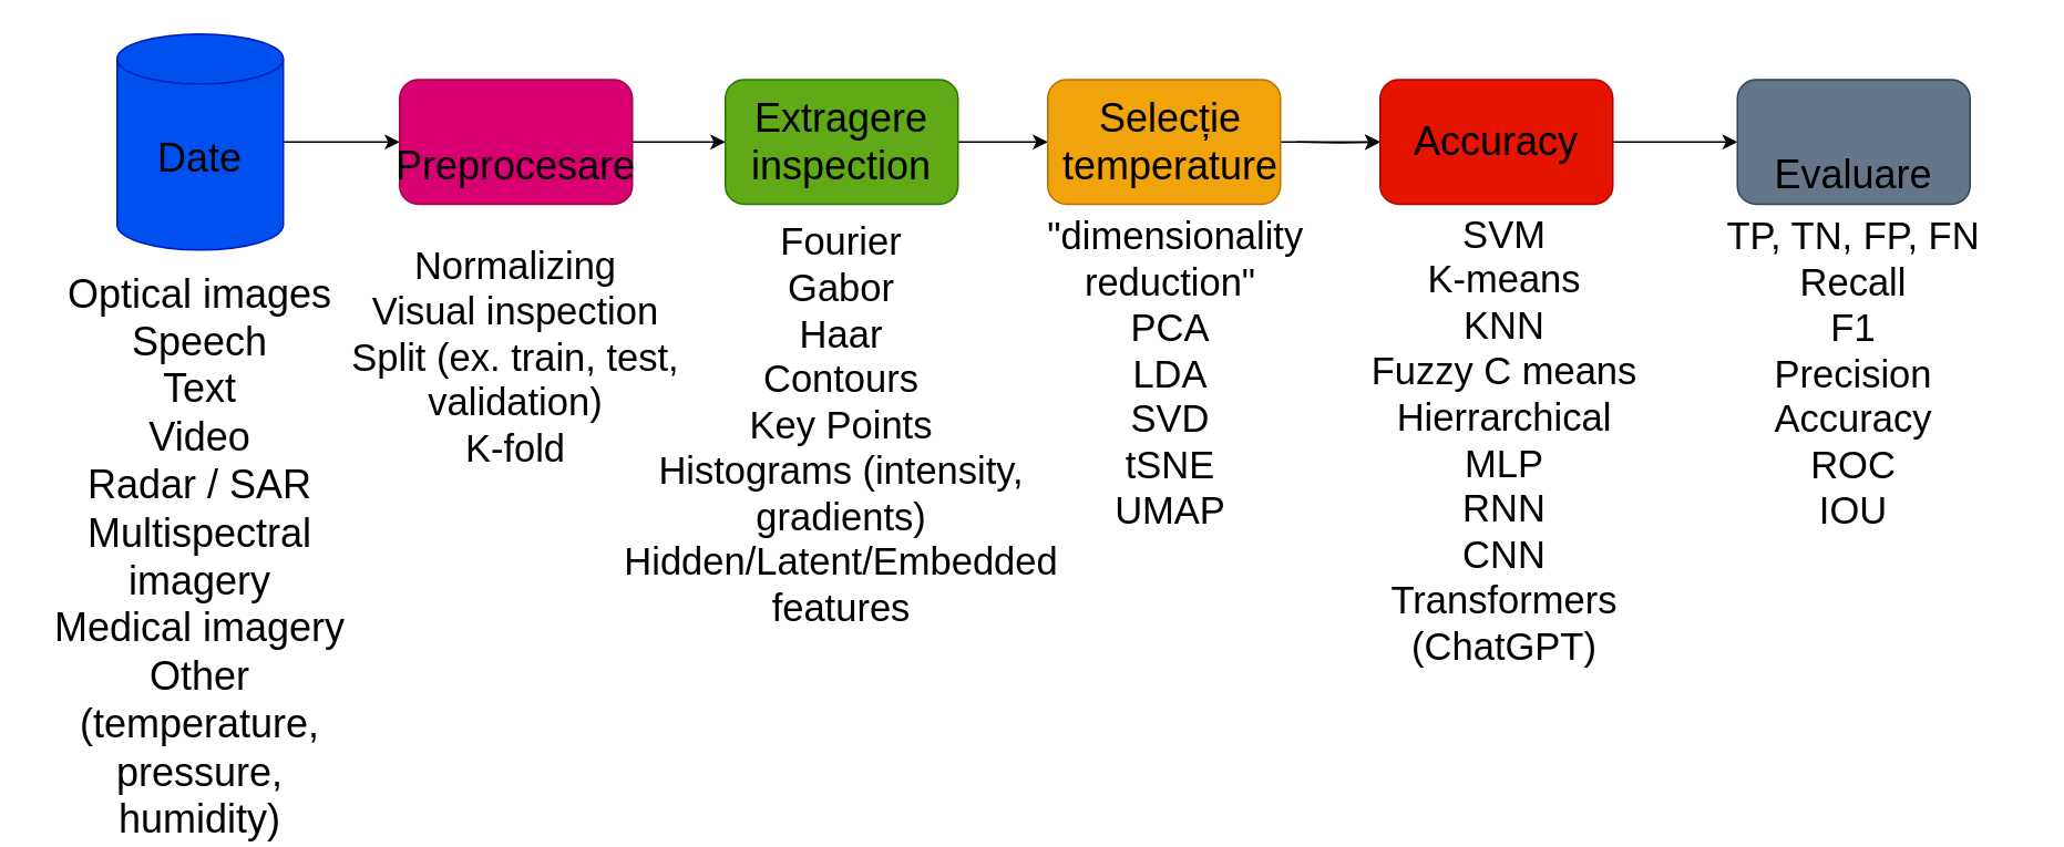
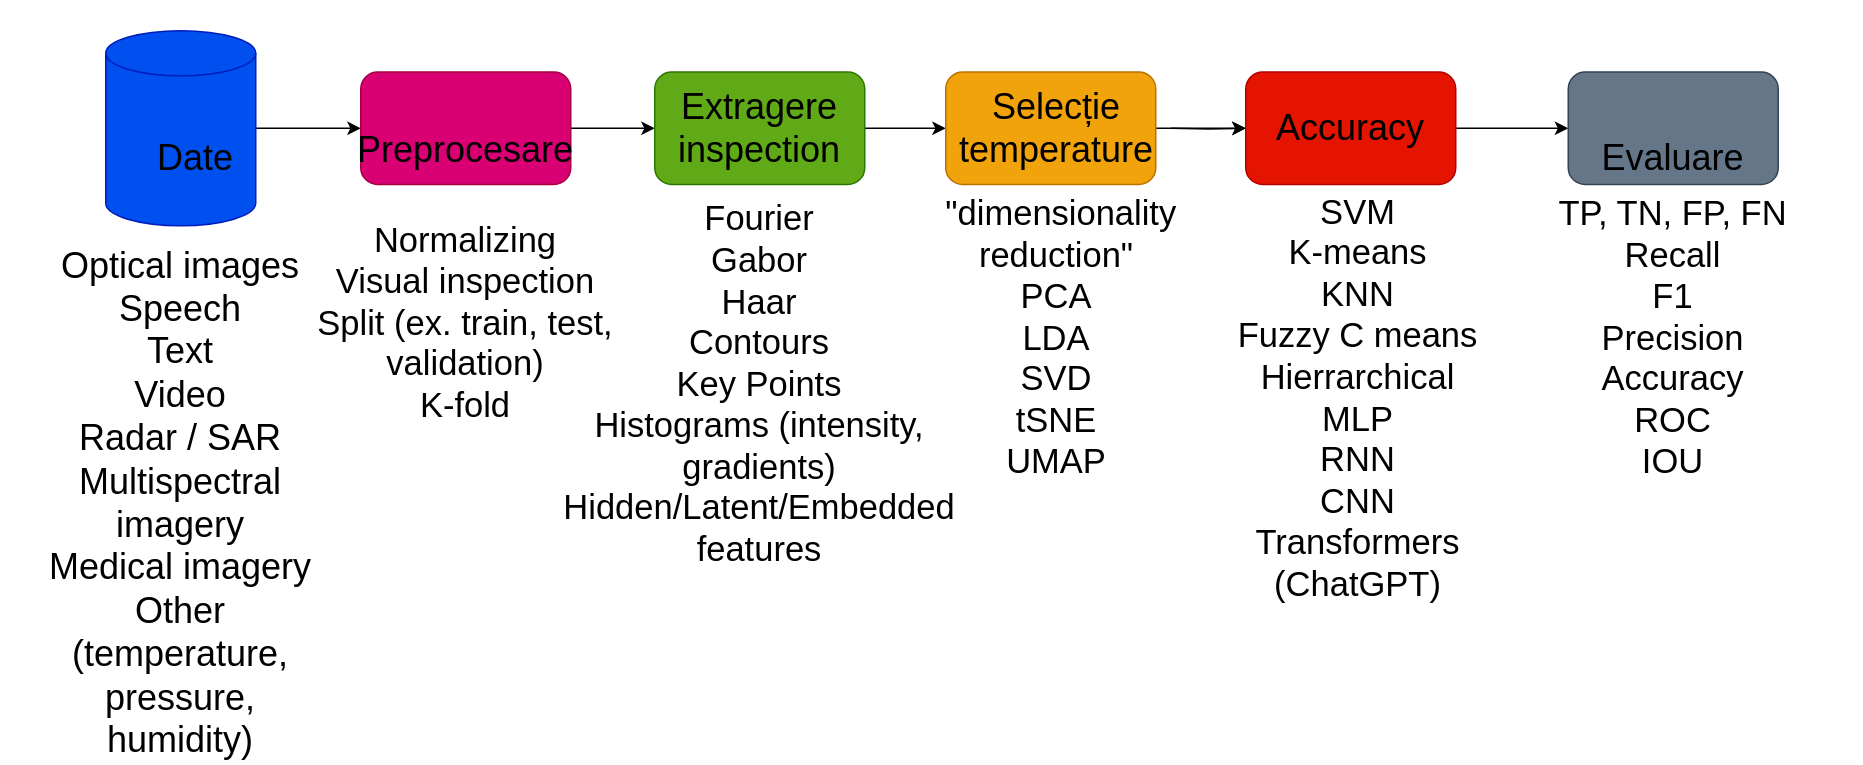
  <mxCell id="0" />
  <mxCell id="1" parent="0" />
  <mxCell id="2" style="edgeStyle=orthogonalEdgeStyle;rounded=0;orthogonalLoop=1;jettySize=auto;html=1;entryX=0;entryY=0.5;entryDx=0;entryDy=0;" parent="1" source="3" target="5" edge="1"><mxGeometry relative="1" as="geometry" /></mxCell>
  <mxCell id="3" value="" style="shape=cylinder3;whiteSpace=wrap;html=1;boundedLbl=1;backgroundOutline=1;size=15;fillColor=#0050ef;fontColor=#ffffff;strokeColor=#001DBC;" parent="1" vertex="1"><mxGeometry x="70" y="20" width="100" height="130" as="geometry" /></mxCell>
  <mxCell id="4" style="edgeStyle=orthogonalEdgeStyle;rounded=0;orthogonalLoop=1;jettySize=auto;html=1;exitX=1;exitY=0.5;exitDx=0;exitDy=0;entryX=0;entryY=0.5;entryDx=0;entryDy=0;" parent="1" source="5" target="7" edge="1"><mxGeometry relative="1" as="geometry" /></mxCell>
  <mxCell id="5" value="" style="rounded=1;whiteSpace=wrap;html=1;fillColor=#d80073;fontColor=#ffffff;strokeColor=#A50040;" parent="1" vertex="1"><mxGeometry x="240" y="47.5" width="140" height="75" as="geometry" /></mxCell>
  <mxCell id="6" style="edgeStyle=orthogonalEdgeStyle;rounded=0;orthogonalLoop=1;jettySize=auto;html=1;exitX=1;exitY=0.5;exitDx=0;exitDy=0;" parent="1" source="7" target="9" edge="1"><mxGeometry relative="1" as="geometry" /></mxCell>
  <mxCell id="7" value="" style="rounded=1;whiteSpace=wrap;html=1;fillColor=#60a917;fontColor=#ffffff;strokeColor=#2D7600;" parent="1" vertex="1"><mxGeometry x="436" y="47.5" width="140" height="75" as="geometry" /></mxCell>
  <mxCell id="8" style="edgeStyle=orthogonalEdgeStyle;rounded=0;orthogonalLoop=1;jettySize=auto;html=1;exitX=1;exitY=0.5;exitDx=0;exitDy=0;" parent="1" source="9" target="11" edge="1"><mxGeometry relative="1" as="geometry"><mxPoint x="780" y="85" as="targetPoint" /></mxGeometry></mxCell>
  <mxCell id="9" value="" style="rounded=1;whiteSpace=wrap;html=1;fillColor=#f0a30a;fontColor=#000000;strokeColor=#BD7000;" parent="1" vertex="1"><mxGeometry x="630" y="47.5" width="140" height="75" as="geometry" /></mxCell>
  <mxCell id="10" style="edgeStyle=orthogonalEdgeStyle;rounded=0;orthogonalLoop=1;jettySize=auto;html=1;exitX=1;exitY=0.5;exitDx=0;exitDy=0;entryX=0;entryY=0.5;entryDx=0;entryDy=0;" parent="1" source="11" target="12" edge="1"><mxGeometry relative="1" as="geometry"><mxPoint x="1000" y="85" as="targetPoint" /></mxGeometry></mxCell>
  <mxCell id="11" value="" style="rounded=1;whiteSpace=wrap;html=1;fillColor=#e51400;fontColor=#ffffff;strokeColor=#B20000;" parent="1" vertex="1"><mxGeometry x="830" y="47.5" width="140" height="75" as="geometry" /></mxCell>
  <mxCell id="12" value="" style="rounded=1;whiteSpace=wrap;html=1;fillColor=#647687;strokeColor=#314354;fontColor=#ffffff;" parent="1" vertex="1"><mxGeometry x="1045" y="47.5" width="140" height="75" as="geometry" /></mxCell>
- <mxCell id="13" value="&lt;font style=&quot;font-size: 24px;&quot;&gt;Date&lt;/font&gt;" style="text;html=1;align=center;verticalAlign=middle;whiteSpace=wrap;rounded=0;" parent="1" vertex="1"><mxGeometry x="90" y="80" width="60" height="30" as="geometry" /></mxCell>
+ <mxCell id="13" value="&lt;font style=&quot;font-size: 24px;&quot;&gt;Date&lt;/font&gt;" style="text;html=1;align=center;verticalAlign=middle;whiteSpace=wrap;rounded=0;" parent="1" vertex="1"><mxGeometry x="100" y="90" width="60" height="30" as="geometry" /></mxCell>
  <mxCell id="14" value="&lt;font style=&quot;font-size: 24px;&quot;&gt;Preprocesare&lt;/font&gt;" style="text;html=1;align=center;verticalAlign=middle;whiteSpace=wrap;rounded=0;" parent="1" vertex="1"><mxGeometry x="280" y="85" width="60" height="30" as="geometry" /></mxCell>
  <mxCell id="15" value="&lt;font style=&quot;font-size: 24px;&quot;&gt;Extragere inspection&lt;/font&gt;" style="text;html=1;align=center;verticalAlign=middle;whiteSpace=wrap;rounded=0;" parent="1" vertex="1"><mxGeometry x="476" y="70" width="60" height="30" as="geometry" /></mxCell>
  <mxCell id="16" value="" style="edgeStyle=orthogonalEdgeStyle;rounded=0;orthogonalLoop=1;jettySize=auto;html=1;" edge="1" parent="1" target="11"><mxGeometry relative="1" as="geometry"><mxPoint x="780" y="85" as="sourcePoint" /></mxGeometry></mxCell>
  <mxCell id="17" value="&lt;font style=&quot;font-size: 24px;&quot;&gt;Selecție temperature&lt;/font&gt;" style="text;html=1;align=center;verticalAlign=middle;whiteSpace=wrap;rounded=0;" parent="1" vertex="1"><mxGeometry x="669" y="70" width="70" height="30" as="geometry" /></mxCell>
  <mxCell id="18" value="&lt;font style=&quot;font-size: 24px;&quot;&gt;Accuracy&lt;/font&gt;" style="text;html=1;align=center;verticalAlign=middle;whiteSpace=wrap;rounded=0;" parent="1" vertex="1"><mxGeometry x="865" y="70" width="70" height="30" as="geometry" /></mxCell>
  <mxCell id="19" value="&lt;font style=&quot;font-size: 24px;&quot;&gt;Evaluare&lt;/font&gt;" style="text;html=1;align=center;verticalAlign=middle;whiteSpace=wrap;rounded=0;" parent="1" vertex="1"><mxGeometry x="1080" y="90" width="70" height="30" as="geometry" /></mxCell>
  <mxCell id="20" value="&lt;font style=&quot;font-size: 24px;&quot;&gt;Optical images&lt;/font&gt;&lt;div&gt;&lt;font style=&quot;font-size: 24px;&quot;&gt;Speech&lt;/font&gt;&lt;/div&gt;&lt;div&gt;&lt;font style=&quot;font-size: 24px;&quot;&gt;Text&lt;/font&gt;&lt;/div&gt;&lt;div&gt;&lt;font style=&quot;font-size: 24px;&quot;&gt;Video&lt;/font&gt;&lt;/div&gt;&lt;div&gt;&lt;font style=&quot;font-size: 24px;&quot;&gt;Radar / SAR&lt;/font&gt;&lt;/div&gt;&lt;div&gt;&lt;font style=&quot;font-size: 24px;&quot;&gt;Multispectral imagery&lt;/font&gt;&lt;/div&gt;&lt;div&gt;&lt;font style=&quot;font-size: 24px;&quot;&gt;Medical imagery&lt;/font&gt;&lt;/div&gt;&lt;div&gt;&lt;font style=&quot;font-size: 24px;&quot;&gt;Other (temperature, pressure, humidity)&lt;/font&gt;&lt;/div&gt;" style="text;html=1;align=center;verticalAlign=middle;whiteSpace=wrap;rounded=0;" parent="1" vertex="1"><mxGeometry x="20" y="260" width="200" height="150" as="geometry" /></mxCell>
  <mxCell id="21" value="&lt;font style=&quot;font-size: 23px;&quot;&gt;Normalizing&lt;/font&gt;&lt;div&gt;&lt;font style=&quot;font-size: 23px;&quot;&gt;Visual inspection&lt;br&gt;&lt;span style=&quot;background-color: transparent; color: light-dark(rgb(0, 0, 0), rgb(255, 255, 255));&quot;&gt;Split (ex. train, test, validation)&lt;/span&gt;&lt;br&gt;&lt;span style=&quot;background-color: transparent; color: light-dark(rgb(0, 0, 0), rgb(255, 255, 255));&quot;&gt;K-fold&lt;/span&gt;&lt;/font&gt;&lt;/div&gt;" style="text;html=1;align=center;verticalAlign=middle;whiteSpace=wrap;rounded=0;" parent="1" vertex="1"><mxGeometry x="210" y="140" width="200" height="150" as="geometry" /></mxCell>
  <mxCell id="22" value="&lt;font style=&quot;font-size: 23px;&quot;&gt;Fourier&lt;/font&gt;&lt;div&gt;&lt;font style=&quot;font-size: 23px;&quot;&gt;Gabor&lt;/font&gt;&lt;/div&gt;&lt;div&gt;&lt;font style=&quot;font-size: 23px;&quot;&gt;Haar&lt;/font&gt;&lt;/div&gt;&lt;div&gt;&lt;font style=&quot;font-size: 23px;&quot;&gt;Contours&lt;/font&gt;&lt;/div&gt;&lt;div&gt;&lt;font style=&quot;font-size: 23px;&quot;&gt;Key Points&lt;/font&gt;&lt;/div&gt;&lt;div&gt;&lt;font style=&quot;font-size: 23px;&quot;&gt;Histograms (intensity, gradients)&lt;/font&gt;&lt;/div&gt;&lt;div&gt;&lt;font style=&quot;font-size: 23px;&quot;&gt;Hidden/Latent/Embedded features&lt;/font&gt;&lt;/div&gt;&lt;div&gt;&lt;span style=&quot;font-size: 15px;&quot;&gt;&lt;br&gt;&lt;/span&gt;&lt;/div&gt;" style="text;html=1;align=center;verticalAlign=middle;whiteSpace=wrap;rounded=0;" parent="1" vertex="1"><mxGeometry x="406" y="190" width="200" height="150" as="geometry" /></mxCell>
  <mxCell id="23" value="&lt;font style=&quot;font-size: 23px;&quot;&gt;&amp;nbsp;&quot;dimensionality reduction&quot;&lt;/font&gt;&lt;div&gt;&lt;font style=&quot;font-size: 23px;&quot;&gt;PCA&lt;/font&gt;&lt;/div&gt;&lt;div&gt;&lt;font style=&quot;font-size: 23px;&quot;&gt;LDA&lt;/font&gt;&lt;/div&gt;&lt;div&gt;&lt;font style=&quot;font-size: 23px;&quot;&gt;SVD&lt;/font&gt;&lt;/div&gt;&lt;div&gt;&lt;font style=&quot;font-size: 23px;&quot;&gt;tSNE&lt;/font&gt;&lt;/div&gt;&lt;div&gt;&lt;font style=&quot;font-size: 23px;&quot;&gt;UMAP&lt;/font&gt;&lt;/div&gt;" style="text;html=1;align=center;verticalAlign=middle;whiteSpace=wrap;rounded=0;" parent="1" vertex="1"><mxGeometry x="604" y="150" width="200" height="150" as="geometry" /></mxCell>
  <mxCell id="24" value="&lt;font style=&quot;font-size: 23px;&quot;&gt;SVM&lt;/font&gt;&lt;div&gt;&lt;font style=&quot;font-size: 23px;&quot;&gt;K-means&lt;/font&gt;&lt;/div&gt;&lt;div&gt;&lt;font style=&quot;font-size: 23px;&quot;&gt;KNN&lt;/font&gt;&lt;/div&gt;&lt;div&gt;&lt;font style=&quot;font-size: 23px;&quot;&gt;Fuzzy C means&lt;/font&gt;&lt;/div&gt;&lt;div&gt;&lt;font style=&quot;font-size: 23px;&quot;&gt;Hierrarchical&lt;/font&gt;&lt;/div&gt;&lt;div&gt;&lt;font style=&quot;font-size: 23px;&quot;&gt;MLP&lt;/font&gt;&lt;/div&gt;&lt;div&gt;&lt;font style=&quot;font-size: 23px;&quot;&gt;RNN&lt;/font&gt;&lt;/div&gt;&lt;div&gt;&lt;font style=&quot;font-size: 23px;&quot;&gt;CNN&lt;/font&gt;&lt;/div&gt;&lt;div&gt;&lt;font style=&quot;font-size: 23px;&quot;&gt;Transformers (ChatGPT)&lt;/font&gt;&lt;/div&gt;" style="text;html=1;align=center;verticalAlign=middle;whiteSpace=wrap;rounded=0;" parent="1" vertex="1"><mxGeometry x="800" y="180" width="210" height="170" as="geometry" /></mxCell>
  <mxCell id="25" value="&lt;font style=&quot;font-size: 23px;&quot;&gt;TP, TN, FP, FN&lt;/font&gt;&lt;div&gt;&lt;font style=&quot;font-size: 23px;&quot;&gt;Recall&lt;/font&gt;&lt;/div&gt;&lt;div&gt;&lt;font style=&quot;font-size: 23px;&quot;&gt;F1&lt;/font&gt;&lt;/div&gt;&lt;div&gt;&lt;font style=&quot;font-size: 23px;&quot;&gt;Precision&lt;/font&gt;&lt;/div&gt;&lt;div&gt;&lt;font style=&quot;font-size: 23px;&quot;&gt;Accuracy&lt;/font&gt;&lt;/div&gt;&lt;div&gt;&lt;font style=&quot;font-size: 23px;&quot;&gt;ROC&lt;/font&gt;&lt;/div&gt;&lt;div&gt;&lt;font style=&quot;font-size: 23px;&quot;&gt;IOU&lt;/font&gt;&lt;/div&gt;" style="text;html=1;align=center;verticalAlign=middle;whiteSpace=wrap;rounded=0;" parent="1" vertex="1"><mxGeometry x="1010" y="140" width="210" height="170" as="geometry" /></mxCell>
